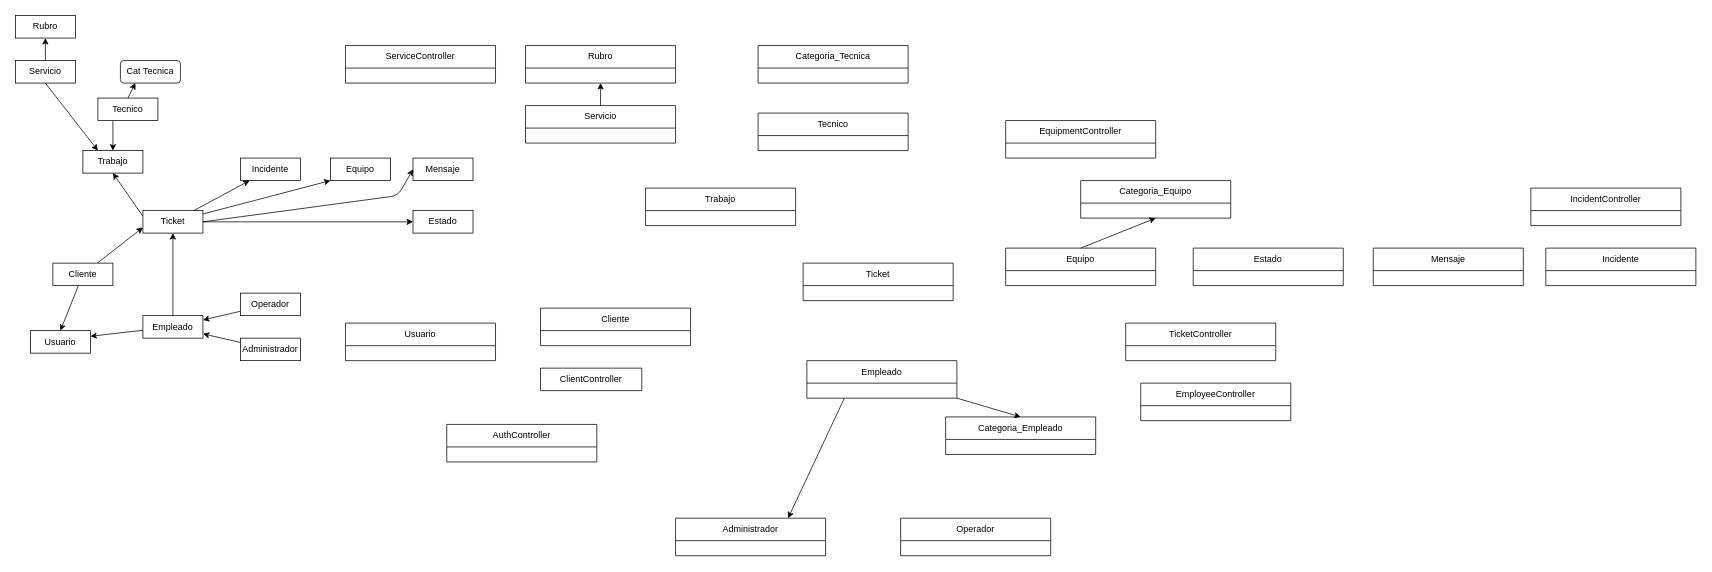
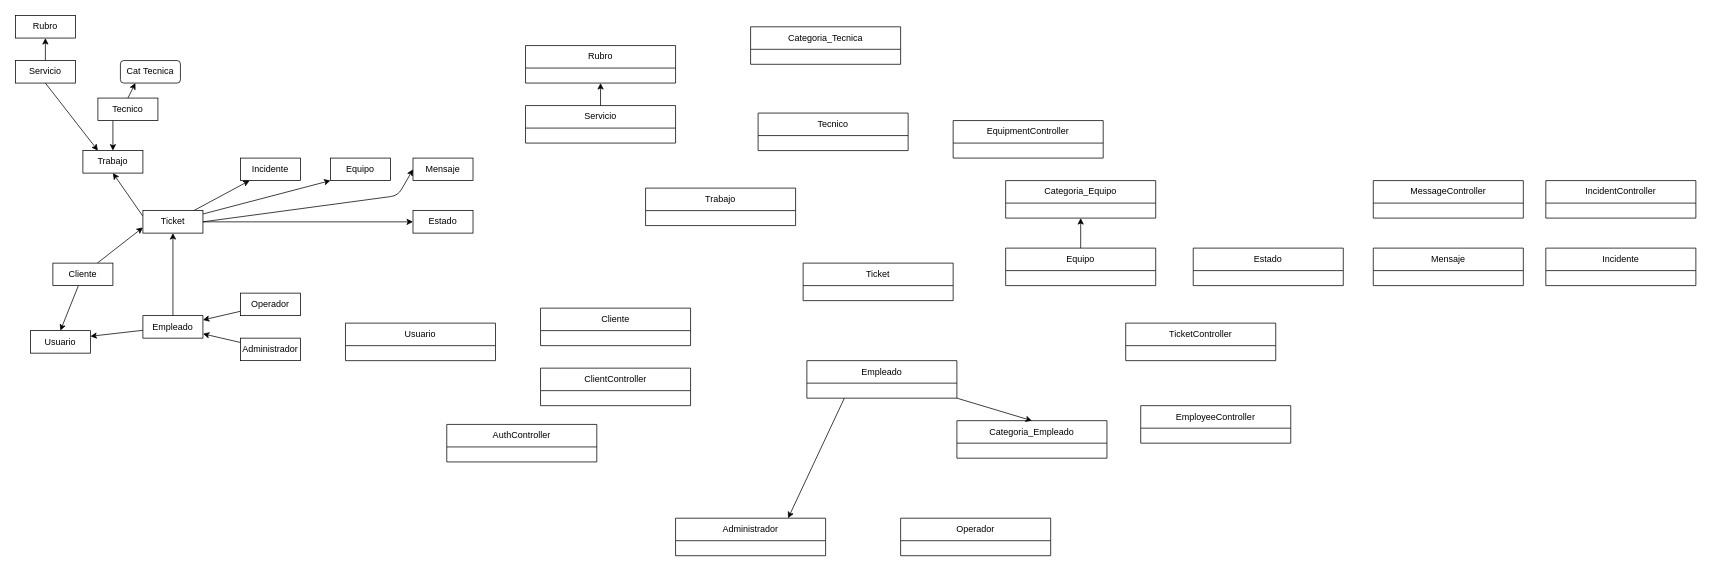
  <mxCell id="0" />
  <mxCell id="1" parent="0" />
  <mxCell id="2" style="edgeStyle=none;html=1;exitX=0.5;exitY=1;exitDx=0;exitDy=0;entryX=0.25;entryY=0;entryDx=0;entryDy=0;" parent="1" source="6" target="4" edge="1"><mxGeometry relative="1" as="geometry" /></mxCell>
  <mxCell id="3" style="edgeStyle=none;html=1;exitX=0.25;exitY=1;exitDx=0;exitDy=0;entryX=0.5;entryY=0;entryDx=0;entryDy=0;" parent="1" source="29" target="4" edge="1"><mxGeometry relative="1" as="geometry" /></mxCell>
  <mxCell id="4" value="Trabajo" style="whiteSpace=wrap;html=1;" parent="1" vertex="1"><mxGeometry x="110" y="200" width="80" height="30" as="geometry" /></mxCell>
  <mxCell id="5" value="" style="edgeStyle=none;html=1;" parent="1" source="6" target="27" edge="1"><mxGeometry relative="1" as="geometry" /></mxCell>
  <mxCell id="6" value="Servicio" style="whiteSpace=wrap;html=1;" parent="1" vertex="1"><mxGeometry x="20" y="80" width="80" height="30" as="geometry" /></mxCell>
  <mxCell id="7" value="Equipo" style="whiteSpace=wrap;html=1;" parent="1" vertex="1"><mxGeometry x="440" y="210" width="80" height="30" as="geometry" /></mxCell>
  <mxCell id="8" style="edgeStyle=none;html=1;entryX=0;entryY=0.75;entryDx=0;entryDy=0;" parent="1" source="10" target="18" edge="1"><mxGeometry relative="1" as="geometry" /></mxCell>
  <mxCell id="9" style="edgeStyle=none;html=1;entryX=0.5;entryY=0;entryDx=0;entryDy=0;" parent="1" source="10" target="26" edge="1"><mxGeometry relative="1" as="geometry" /></mxCell>
  <mxCell id="10" value="Cliente" style="whiteSpace=wrap;html=1;" parent="1" vertex="1"><mxGeometry x="70" y="350" width="80" height="30" as="geometry" /></mxCell>
  <mxCell id="11" value="Incidente" style="whiteSpace=wrap;html=1;" parent="1" vertex="1"><mxGeometry x="320" y="210" width="80" height="30" as="geometry" /></mxCell>
  <mxCell id="12" value="Mensaje" style="whiteSpace=wrap;html=1;" parent="1" vertex="1"><mxGeometry x="550" y="210" width="80" height="30" as="geometry" /></mxCell>
  <mxCell id="13" value="" style="edgeStyle=none;html=1;" parent="1" source="18" target="11" edge="1"><mxGeometry relative="1" as="geometry" /></mxCell>
  <mxCell id="14" value="" style="edgeStyle=none;html=1;entryX=0;entryY=1;entryDx=0;entryDy=0;" parent="1" source="18" target="7" edge="1"><mxGeometry relative="1" as="geometry" /></mxCell>
  <mxCell id="15" style="edgeStyle=none;html=1;exitX=0;exitY=0.25;exitDx=0;exitDy=0;entryX=0.5;entryY=1;entryDx=0;entryDy=0;" parent="1" source="18" target="4" edge="1"><mxGeometry relative="1" as="geometry" /></mxCell>
  <mxCell id="16" style="edgeStyle=none;html=1;exitX=1;exitY=0.5;exitDx=0;exitDy=0;entryX=0;entryY=0.5;entryDx=0;entryDy=0;" parent="1" source="18" target="12" edge="1"><mxGeometry relative="1" as="geometry"><Array as="points"><mxPoint x="530" y="260" /></Array></mxGeometry></mxCell>
  <mxCell id="17" style="edgeStyle=none;html=1;exitX=1;exitY=0.5;exitDx=0;exitDy=0;entryX=0;entryY=0.5;entryDx=0;entryDy=0;" parent="1" source="18" target="30" edge="1"><mxGeometry relative="1" as="geometry"><mxPoint x="440" y="300" as="targetPoint" /></mxGeometry></mxCell>
  <mxCell id="18" value="Ticket" style="whiteSpace=wrap;html=1;" parent="1" vertex="1"><mxGeometry x="190" y="280" width="80" height="30" as="geometry" /></mxCell>
  <mxCell id="19" value="" style="edgeStyle=none;html=1;" parent="1" source="20" target="25" edge="1"><mxGeometry relative="1" as="geometry" /></mxCell>
  <mxCell id="20" value="Operador" style="whiteSpace=wrap;html=1;" parent="1" vertex="1"><mxGeometry x="320" y="390" width="80" height="30" as="geometry" /></mxCell>
  <mxCell id="21" value="" style="edgeStyle=none;html=1;" parent="1" source="22" target="25" edge="1"><mxGeometry relative="1" as="geometry" /></mxCell>
  <mxCell id="22" value="Administrador" style="whiteSpace=wrap;html=1;" parent="1" vertex="1"><mxGeometry x="320" y="450" width="80" height="30" as="geometry" /></mxCell>
  <mxCell id="23" style="edgeStyle=none;html=1;exitX=0.5;exitY=0;exitDx=0;exitDy=0;entryX=0.5;entryY=1;entryDx=0;entryDy=0;" parent="1" source="25" target="18" edge="1"><mxGeometry relative="1" as="geometry" /></mxCell>
  <mxCell id="24" style="edgeStyle=none;html=1;entryX=1;entryY=0.25;entryDx=0;entryDy=0;" parent="1" source="25" target="26" edge="1"><mxGeometry relative="1" as="geometry" /></mxCell>
  <mxCell id="25" value="Empleado" style="whiteSpace=wrap;html=1;" parent="1" vertex="1"><mxGeometry x="190" y="420" width="80" height="30" as="geometry" /></mxCell>
  <mxCell id="26" value="Usuario" style="whiteSpace=wrap;html=1;" parent="1" vertex="1"><mxGeometry x="40" y="440" width="80" height="30" as="geometry" /></mxCell>
  <mxCell id="27" value="Rubro" style="whiteSpace=wrap;html=1;" parent="1" vertex="1"><mxGeometry x="20" y="20" width="80" height="30" as="geometry" /></mxCell>
  <mxCell id="28" style="edgeStyle=none;html=1;exitX=0.5;exitY=0;exitDx=0;exitDy=0;entryX=0.25;entryY=1;entryDx=0;entryDy=0;" parent="1" source="29" target="31" edge="1"><mxGeometry relative="1" as="geometry" /></mxCell>
  <mxCell id="29" value="Tecnico" style="whiteSpace=wrap;html=1;" parent="1" vertex="1"><mxGeometry x="130" y="130" width="80" height="30" as="geometry" /></mxCell>
  <mxCell id="30" value="Estado" style="whiteSpace=wrap;html=1;" parent="1" vertex="1"><mxGeometry x="550" y="280" width="80" height="30" as="geometry" /></mxCell>
  <mxCell id="31" value="Cat Tecnica" style="whiteSpace=wrap;html=1;rounded=1;" parent="1" vertex="1"><mxGeometry x="160" y="80" width="80" height="30" as="geometry" /></mxCell>
  <mxCell id="32" value="Usuario" style="swimlane;fontStyle=0;childLayout=stackLayout;horizontal=1;startSize=30;horizontalStack=0;resizeParent=1;resizeParentMax=0;resizeLast=0;collapsible=1;marginBottom=0;whiteSpace=wrap;html=1;" vertex="1" parent="1"><mxGeometry x="460" y="430" width="200" height="50" as="geometry" /></mxCell>
  <mxCell id="33" value="Cliente" style="swimlane;fontStyle=0;childLayout=stackLayout;horizontal=1;startSize=30;horizontalStack=0;resizeParent=1;resizeParentMax=0;resizeLast=0;collapsible=1;marginBottom=0;whiteSpace=wrap;html=1;" vertex="1" parent="1"><mxGeometry x="720" y="410" width="200" height="50" as="geometry"><mxRectangle x="720" y="410" width="80" height="30" as="alternateBounds" /></mxGeometry></mxCell>
  <mxCell id="34" value="Empleado" style="swimlane;fontStyle=0;childLayout=stackLayout;horizontal=1;startSize=30;horizontalStack=0;resizeParent=1;resizeParentMax=0;resizeLast=0;collapsible=1;marginBottom=0;whiteSpace=wrap;html=1;" vertex="1" parent="1"><mxGeometry x="1075" y="480" width="200" height="50" as="geometry" /></mxCell>
  <mxCell id="35" value="Operador" style="swimlane;fontStyle=0;childLayout=stackLayout;horizontal=1;startSize=30;horizontalStack=0;resizeParent=1;resizeParentMax=0;resizeLast=0;collapsible=1;marginBottom=0;whiteSpace=wrap;html=1;" vertex="1" parent="1"><mxGeometry x="1200" y="690" width="200" height="50" as="geometry" /></mxCell>
  <mxCell id="36" value="Administrador" style="swimlane;fontStyle=0;childLayout=stackLayout;horizontal=1;startSize=30;horizontalStack=0;resizeParent=1;resizeParentMax=0;resizeLast=0;collapsible=1;marginBottom=0;whiteSpace=wrap;html=1;" vertex="1" parent="1"><mxGeometry x="900" y="690" width="200" height="50" as="geometry" /></mxCell>
  <mxCell id="37" value="Servicio" style="swimlane;fontStyle=0;childLayout=stackLayout;horizontal=1;startSize=30;horizontalStack=0;resizeParent=1;resizeParentMax=0;resizeLast=0;collapsible=1;marginBottom=0;whiteSpace=wrap;html=1;" vertex="1" parent="1"><mxGeometry x="700" y="140" width="200" height="50" as="geometry" /></mxCell>
  <mxCell id="38" value="Ticket" style="swimlane;fontStyle=0;childLayout=stackLayout;horizontal=1;startSize=30;horizontalStack=0;resizeParent=1;resizeParentMax=0;resizeLast=0;collapsible=1;marginBottom=0;whiteSpace=wrap;html=1;" vertex="1" parent="1"><mxGeometry x="1070" y="350" width="200" height="50" as="geometry" /></mxCell>
  <mxCell id="39" value="Rubro" style="swimlane;fontStyle=0;childLayout=stackLayout;horizontal=1;startSize=30;horizontalStack=0;resizeParent=1;resizeParentMax=0;resizeLast=0;collapsible=1;marginBottom=0;whiteSpace=wrap;html=1;" vertex="1" parent="1"><mxGeometry x="700" y="60" width="200" height="50" as="geometry" /></mxCell>
  <mxCell id="40" value="Equipo" style="swimlane;fontStyle=0;childLayout=stackLayout;horizontal=1;startSize=30;horizontalStack=0;resizeParent=1;resizeParentMax=0;resizeLast=0;collapsible=1;marginBottom=0;whiteSpace=wrap;html=1;" vertex="1" parent="1"><mxGeometry x="1340" y="330" width="200" height="50" as="geometry" /></mxCell>
  <mxCell id="41" value="Mensaje" style="swimlane;fontStyle=0;childLayout=stackLayout;horizontal=1;startSize=30;horizontalStack=0;resizeParent=1;resizeParentMax=0;resizeLast=0;collapsible=1;marginBottom=0;whiteSpace=wrap;html=1;" vertex="1" parent="1"><mxGeometry x="1830" y="330" width="200" height="50" as="geometry" /></mxCell>
  <mxCell id="42" value="Estado" style="swimlane;fontStyle=0;childLayout=stackLayout;horizontal=1;startSize=30;horizontalStack=0;resizeParent=1;resizeParentMax=0;resizeLast=0;collapsible=1;marginBottom=0;whiteSpace=wrap;html=1;" vertex="1" parent="1"><mxGeometry x="1590" y="330" width="200" height="50" as="geometry" /></mxCell>
  <mxCell id="43" value="Tecnico" style="swimlane;fontStyle=0;childLayout=stackLayout;horizontal=1;startSize=30;horizontalStack=0;resizeParent=1;resizeParentMax=0;resizeLast=0;collapsible=1;marginBottom=0;whiteSpace=wrap;html=1;" vertex="1" parent="1"><mxGeometry x="1010" y="150" width="200" height="50" as="geometry" /></mxCell>
  <mxCell id="44" value="Trabajo" style="swimlane;fontStyle=0;childLayout=stackLayout;horizontal=1;startSize=30;horizontalStack=0;resizeParent=1;resizeParentMax=0;resizeLast=0;collapsible=1;marginBottom=0;whiteSpace=wrap;html=1;" vertex="1" parent="1"><mxGeometry x="860" y="250" width="200" height="50" as="geometry" /></mxCell>
- <mxCell id="45" value="Categoria_Tecnica" style="swimlane;fontStyle=0;childLayout=stackLayout;horizontal=1;startSize=30;horizontalStack=0;resizeParent=1;resizeParentMax=0;resizeLast=0;collapsible=1;marginBottom=0;whiteSpace=wrap;html=1;" vertex="1" parent="1"><mxGeometry x="1010" y="60" width="200" height="50" as="geometry" /></mxCell>
- <mxCell id="46" value="Categoria_Equipo" style="swimlane;fontStyle=0;childLayout=stackLayout;horizontal=1;startSize=30;horizontalStack=0;resizeParent=1;resizeParentMax=0;resizeLast=0;collapsible=1;marginBottom=0;whiteSpace=wrap;html=1;" vertex="1" parent="1"><mxGeometry x="1440" y="240" width="200" height="50" as="geometry" /></mxCell>
- <mxCell id="47" value="Categoria_Empleado" style="swimlane;fontStyle=0;childLayout=stackLayout;horizontal=1;startSize=30;horizontalStack=0;resizeParent=1;resizeParentMax=0;resizeLast=0;collapsible=1;marginBottom=0;whiteSpace=wrap;html=1;" vertex="1" parent="1"><mxGeometry x="1260" y="555" width="200" height="50" as="geometry" /></mxCell>
+ <mxCell id="45" value="Categoria_Tecnica" style="swimlane;fontStyle=0;childLayout=stackLayout;horizontal=1;startSize=30;horizontalStack=0;resizeParent=1;resizeParentMax=0;resizeLast=0;collapsible=1;marginBottom=0;whiteSpace=wrap;html=1;" vertex="1" parent="1"><mxGeometry x="1000" y="35" width="200" height="50" as="geometry" /></mxCell>
+ <mxCell id="46" value="Categoria_Equipo" style="swimlane;fontStyle=0;childLayout=stackLayout;horizontal=1;startSize=30;horizontalStack=0;resizeParent=1;resizeParentMax=0;resizeLast=0;collapsible=1;marginBottom=0;whiteSpace=wrap;html=1;" vertex="1" parent="1"><mxGeometry x="1340" y="240" width="200" height="50" as="geometry" /></mxCell>
+ <mxCell id="47" value="Categoria_Empleado" style="swimlane;fontStyle=0;childLayout=stackLayout;horizontal=1;startSize=30;horizontalStack=0;resizeParent=1;resizeParentMax=0;resizeLast=0;collapsible=1;marginBottom=0;whiteSpace=wrap;html=1;" vertex="1" parent="1"><mxGeometry x="1275" y="560" width="200" height="50" as="geometry" /></mxCell>
  <mxCell id="48" value="AuthController" style="swimlane;fontStyle=0;childLayout=stackLayout;horizontal=1;startSize=30;horizontalStack=0;resizeParent=1;resizeParentMax=0;resizeLast=0;collapsible=1;marginBottom=0;whiteSpace=wrap;html=1;" vertex="1" parent="1"><mxGeometry x="595" y="565" width="200" height="50" as="geometry" /></mxCell>
- <mxCell id="49" value="ServiceController" style="swimlane;fontStyle=0;childLayout=stackLayout;horizontal=1;startSize=30;horizontalStack=0;resizeParent=1;resizeParentMax=0;resizeLast=0;collapsible=1;marginBottom=0;whiteSpace=wrap;html=1;" vertex="1" parent="1"><mxGeometry x="460" y="60" width="200" height="50" as="geometry" /></mxCell>
- <mxCell id="50" value="EmployeeController" style="swimlane;fontStyle=0;childLayout=stackLayout;horizontal=1;startSize=30;horizontalStack=0;resizeParent=1;resizeParentMax=0;resizeLast=0;collapsible=1;marginBottom=0;whiteSpace=wrap;html=1;" vertex="1" parent="1"><mxGeometry x="1520" y="510" width="200" height="50" as="geometry" /></mxCell>
- <mxCell id="51" value="ClientController" style="swimlane;fontStyle=0;childLayout=stackLayout;horizontal=1;startSize=30;horizontalStack=0;resizeParent=1;resizeParentMax=0;resizeLast=0;collapsible=1;marginBottom=0;whiteSpace=wrap;html=1;" vertex="1" parent="1"><mxGeometry x="720" y="490" width="135" height="30" as="geometry" /></mxCell>
+ <mxCell id="50" value="EmployeeController" style="swimlane;fontStyle=0;childLayout=stackLayout;horizontal=1;startSize=30;horizontalStack=0;resizeParent=1;resizeParentMax=0;resizeLast=0;collapsible=1;marginBottom=0;whiteSpace=wrap;html=1;" vertex="1" parent="1"><mxGeometry x="1520" y="540" width="200" height="50" as="geometry" /></mxCell>
+ <mxCell id="51" value="ClientController" style="swimlane;fontStyle=0;childLayout=stackLayout;horizontal=1;startSize=30;horizontalStack=0;resizeParent=1;resizeParentMax=0;resizeLast=0;collapsible=1;marginBottom=0;whiteSpace=wrap;html=1;" vertex="1" parent="1"><mxGeometry x="720" y="490" width="200" height="50" as="geometry" /></mxCell>
  <mxCell id="52" value="TicketController&lt;span style=&quot;font-family: monospace; font-size: 0px; text-align: start; text-wrap-mode: nowrap;&quot;&gt;%3CmxGraphModel%3E%3Croot%3E%3CmxCell%20id%3D%220%22%2F%3E%3CmxCell%20id%3D%221%22%20parent%3D%220%22%2F%3E%3CmxCell%20id%3D%222%22%20value%3D%22ClientController%22%20style%3D%22swimlane%3BfontStyle%3D0%3BchildLayout%3DstackLayout%3Bhorizontal%3D1%3BstartSize%3D30%3BhorizontalStack%3D0%3BresizeParent%3D1%3BresizeParentMax%3D0%3BresizeLast%3D0%3Bcollapsible%3D1%3BmarginBottom%3D0%3BwhiteSpace%3Dwrap%3Bhtml%3D1%3B%22%20vertex%3D%221%22%20parent%3D%221%22%3E%3CmxGeometry%20x%3D%22860%22%20y%3D%22610%22%20width%3D%22200%22%20height%3D%2250%22%20as%3D%22geometry%22%2F%3E%3C%2FmxCell%3E%3C%2Froot%3E%3C%2FmxGraphModel%3E&lt;/span&gt;" style="swimlane;fontStyle=0;childLayout=stackLayout;horizontal=1;startSize=30;horizontalStack=0;resizeParent=1;resizeParentMax=0;resizeLast=0;collapsible=1;marginBottom=0;whiteSpace=wrap;html=1;" vertex="1" parent="1"><mxGeometry x="1500" y="430" width="200" height="50" as="geometry" /></mxCell>
- <mxCell id="53" value="IncidentController" style="swimlane;fontStyle=0;childLayout=stackLayout;horizontal=1;startSize=30;horizontalStack=0;resizeParent=1;resizeParentMax=0;resizeLast=0;collapsible=1;marginBottom=0;whiteSpace=wrap;html=1;" vertex="1" parent="1"><mxGeometry x="2040" y="250" width="200" height="50" as="geometry" /></mxCell>
- <mxCell id="55" value="EquipmentController" style="swimlane;fontStyle=0;childLayout=stackLayout;horizontal=1;startSize=30;horizontalStack=0;resizeParent=1;resizeParentMax=0;resizeLast=0;collapsible=1;marginBottom=0;whiteSpace=wrap;html=1;" vertex="1" parent="1"><mxGeometry x="1340" y="160" width="200" height="50" as="geometry" /></mxCell>
+ <mxCell id="53" value="IncidentController" style="swimlane;fontStyle=0;childLayout=stackLayout;horizontal=1;startSize=30;horizontalStack=0;resizeParent=1;resizeParentMax=0;resizeLast=0;collapsible=1;marginBottom=0;whiteSpace=wrap;html=1;" vertex="1" parent="1"><mxGeometry x="2060" y="240" width="200" height="50" as="geometry" /></mxCell>
+ <mxCell id="54" value="MessageController" style="swimlane;fontStyle=0;childLayout=stackLayout;horizontal=1;startSize=30;horizontalStack=0;resizeParent=1;resizeParentMax=0;resizeLast=0;collapsible=1;marginBottom=0;whiteSpace=wrap;html=1;" vertex="1" parent="1"><mxGeometry x="1830" y="240" width="200" height="50" as="geometry" /></mxCell>
+ <mxCell id="55" value="EquipmentController" style="swimlane;fontStyle=0;childLayout=stackLayout;horizontal=1;startSize=30;horizontalStack=0;resizeParent=1;resizeParentMax=0;resizeLast=0;collapsible=1;marginBottom=0;whiteSpace=wrap;html=1;" vertex="1" parent="1"><mxGeometry x="1270" y="160" width="200" height="50" as="geometry" /></mxCell>
  <mxCell id="56" value="" style="edgeStyle=none;html=1;exitX=0.5;exitY=0;exitDx=0;exitDy=0;entryX=0.5;entryY=1;entryDx=0;entryDy=0;" edge="1" parent="1" source="37" target="39"><mxGeometry relative="1" as="geometry"><mxPoint x="1320" y="750" as="sourcePoint" /><mxPoint x="1360" y="670" as="targetPoint" /></mxGeometry></mxCell>
  <mxCell id="57" value="" style="edgeStyle=none;html=1;exitX=0.5;exitY=0;exitDx=0;exitDy=0;entryX=0.5;entryY=1;entryDx=0;entryDy=0;" edge="1" parent="1" source="40" target="46"><mxGeometry relative="1" as="geometry"><mxPoint x="1266" y="464" as="sourcePoint" /><mxPoint x="1530" y="290" as="targetPoint" /></mxGeometry></mxCell>
  <mxCell id="58" value="" style="edgeStyle=none;html=1;entryX=0.5;entryY=0;entryDx=0;entryDy=0;exitX=1;exitY=1;exitDx=0;exitDy=0;" edge="1" parent="1" source="34" target="47"><mxGeometry relative="1" as="geometry"><mxPoint x="1310" y="530" as="sourcePoint" /><mxPoint x="1635" y="950" as="targetPoint" /></mxGeometry></mxCell>
  <mxCell id="59" value="Incidente" style="swimlane;fontStyle=0;childLayout=stackLayout;horizontal=1;startSize=30;horizontalStack=0;resizeParent=1;resizeParentMax=0;resizeLast=0;collapsible=1;marginBottom=0;whiteSpace=wrap;html=1;" vertex="1" parent="1"><mxGeometry x="2060" y="330" width="200" height="50" as="geometry" /></mxCell>
  <mxCell id="60" value="" style="edgeStyle=none;html=1;entryX=0.75;entryY=0;entryDx=0;entryDy=0;exitX=0.25;exitY=1;exitDx=0;exitDy=0;" edge="1" parent="1" source="34" target="36"><mxGeometry relative="1" as="geometry"><mxPoint x="1040" y="640" as="sourcePoint" /><mxPoint x="1140" y="670" as="targetPoint" /></mxGeometry></mxCell>
